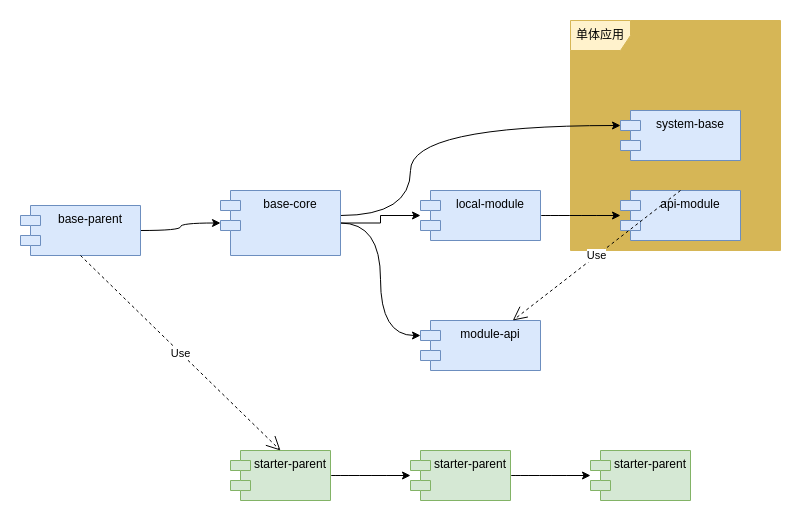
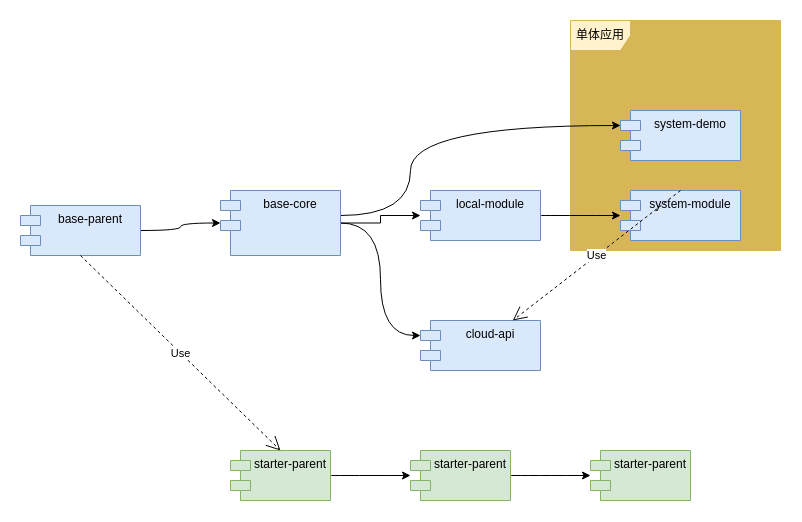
  <mxCell id="0" />
  <mxCell id="1" parent="0" />
  <mxCell id="2" value="单体应用" style="shape=umlFrame;whiteSpace=wrap;html=1;fillColor=#fff2cc;strokeColor=#d6b656;shadow=0;perimeterSpacing=0;swimlaneFillColor=#D6B656;" vertex="1" parent="1"><mxGeometry x="570" y="20" width="210" height="230" as="geometry" /></mxCell>
  <mxCell id="3" value="" style="edgeStyle=orthogonalEdgeStyle;rounded=0;orthogonalLoop=1;jettySize=auto;html=1;" edge="1" parent="1" source="10" target="5"><mxGeometry relative="1" as="geometry" /></mxCell>
  <mxCell id="4" value="" style="edgeStyle=orthogonalEdgeStyle;curved=1;rounded=0;orthogonalLoop=1;jettySize=auto;html=1;" edge="1" parent="1" source="5" target="11"><mxGeometry relative="1" as="geometry" /></mxCell>
  <mxCell id="5" value="local-module" style="shape=module;align=left;spacingLeft=20;align=center;verticalAlign=top;fillColor=#dae8fc;strokeColor=#6c8ebf;" vertex="1" parent="1"><mxGeometry x="420" y="190" width="120" height="50" as="geometry" /></mxCell>
- <mxCell id="6" value="module-api" style="shape=module;align=left;spacingLeft=20;align=center;verticalAlign=top;fillColor=#dae8fc;strokeColor=#6c8ebf;" vertex="1" parent="1"><mxGeometry x="420" y="320" width="120" height="50" as="geometry" /></mxCell>
- <mxCell id="7" value="system-base" style="shape=module;align=left;spacingLeft=20;align=center;verticalAlign=top;fillColor=#dae8fc;strokeColor=#6c8ebf;" vertex="1" parent="1"><mxGeometry x="620" y="110" width="120" height="50" as="geometry" /></mxCell>
+ <mxCell id="6" value="cloud-api" style="shape=module;align=left;spacingLeft=20;align=center;verticalAlign=top;fillColor=#dae8fc;strokeColor=#6c8ebf;" vertex="1" parent="1"><mxGeometry x="420" y="320" width="120" height="50" as="geometry" /></mxCell>
+ <mxCell id="7" value="system-demo" style="shape=module;align=left;spacingLeft=20;align=center;verticalAlign=top;fillColor=#dae8fc;strokeColor=#6c8ebf;" vertex="1" parent="1"><mxGeometry x="620" y="110" width="120" height="50" as="geometry" /></mxCell>
  <mxCell id="8" style="edgeStyle=orthogonalEdgeStyle;curved=1;rounded=0;orthogonalLoop=1;jettySize=auto;html=1;entryX=0;entryY=0;entryDx=0;entryDy=15;entryPerimeter=0;" edge="1" parent="1" source="10" target="6"><mxGeometry relative="1" as="geometry" /></mxCell>
  <mxCell id="9" style="edgeStyle=orthogonalEdgeStyle;curved=1;rounded=0;orthogonalLoop=1;jettySize=auto;html=1;entryX=0;entryY=0;entryDx=0;entryDy=15;entryPerimeter=0;" edge="1" parent="1" source="10" target="7"><mxGeometry relative="1" as="geometry"><Array as="points"><mxPoint x="410" y="215" /><mxPoint x="410" y="125" /></Array></mxGeometry></mxCell>
  <mxCell id="10" value="base-core" style="shape=module;align=left;spacingLeft=20;align=center;verticalAlign=top;fillColor=#dae8fc;strokeColor=#6c8ebf;" vertex="1" parent="1"><mxGeometry x="220" y="190" width="120" height="65" as="geometry" /></mxCell>
- <mxCell id="11" value="api-module" style="shape=module;align=left;spacingLeft=20;align=center;verticalAlign=top;fillColor=#dae8fc;strokeColor=#6c8ebf;" vertex="1" parent="1"><mxGeometry x="620" y="190" width="120" height="50" as="geometry" /></mxCell>
+ <mxCell id="11" value="system-module" style="shape=module;align=left;spacingLeft=20;align=center;verticalAlign=top;fillColor=#dae8fc;strokeColor=#6c8ebf;" vertex="1" parent="1"><mxGeometry x="620" y="190" width="120" height="50" as="geometry" /></mxCell>
  <mxCell id="12" value="Use" style="endArrow=open;endSize=12;dashed=1;html=1;exitX=0.5;exitY=0;exitDx=0;exitDy=0;" edge="1" parent="1" source="11" target="6"><mxGeometry width="160" relative="1" as="geometry"><mxPoint x="720" y="180" as="sourcePoint" /><mxPoint x="880" y="180" as="targetPoint" /></mxGeometry></mxCell>
  <mxCell id="13" value="" style="edgeStyle=orthogonalEdgeStyle;curved=1;rounded=0;orthogonalLoop=1;jettySize=auto;html=1;" edge="1" parent="1" source="14" target="16"><mxGeometry relative="1" as="geometry" /></mxCell>
  <mxCell id="14" value="starter-parent" style="shape=module;align=left;spacingLeft=20;align=center;verticalAlign=top;shadow=0;fillColor=#d5e8d4;strokeColor=#82b366;" vertex="1" parent="1"><mxGeometry x="230" y="450" width="100" height="50" as="geometry" /></mxCell>
  <mxCell id="15" value="" style="edgeStyle=orthogonalEdgeStyle;curved=1;rounded=0;orthogonalLoop=1;jettySize=auto;html=1;" edge="1" parent="1" source="16" target="19"><mxGeometry relative="1" as="geometry" /></mxCell>
  <mxCell id="16" value="starter-parent" style="shape=module;align=left;spacingLeft=20;align=center;verticalAlign=top;shadow=0;fillColor=#d5e8d4;strokeColor=#82b366;" vertex="1" parent="1"><mxGeometry x="410" y="450" width="100" height="50" as="geometry" /></mxCell>
  <mxCell id="17" style="edgeStyle=orthogonalEdgeStyle;curved=1;rounded=0;orthogonalLoop=1;jettySize=auto;html=1;entryX=0;entryY=0.5;entryDx=0;entryDy=0;entryPerimeter=0;" edge="1" parent="1" source="18" target="10"><mxGeometry relative="1" as="geometry" /></mxCell>
  <mxCell id="18" value="base-parent" style="shape=module;align=left;spacingLeft=20;align=center;verticalAlign=top;fillColor=#dae8fc;strokeColor=#6c8ebf;" vertex="1" parent="1"><mxGeometry x="20" y="205" width="120" height="50" as="geometry" /></mxCell>
  <mxCell id="19" value="starter-parent" style="shape=module;align=left;spacingLeft=20;align=center;verticalAlign=top;shadow=0;fillColor=#d5e8d4;strokeColor=#82b366;" vertex="1" parent="1"><mxGeometry x="590" y="450" width="100" height="50" as="geometry" /></mxCell>
  <mxCell id="20" value="Use" style="endArrow=open;endSize=12;dashed=1;html=1;exitX=0.5;exitY=1;exitDx=0;exitDy=0;entryX=0.5;entryY=0;entryDx=0;entryDy=0;" edge="1" parent="1" source="18" target="14"><mxGeometry width="160" relative="1" as="geometry"><mxPoint x="80" y="290" as="sourcePoint" /><mxPoint x="240" y="290" as="targetPoint" /></mxGeometry></mxCell>
